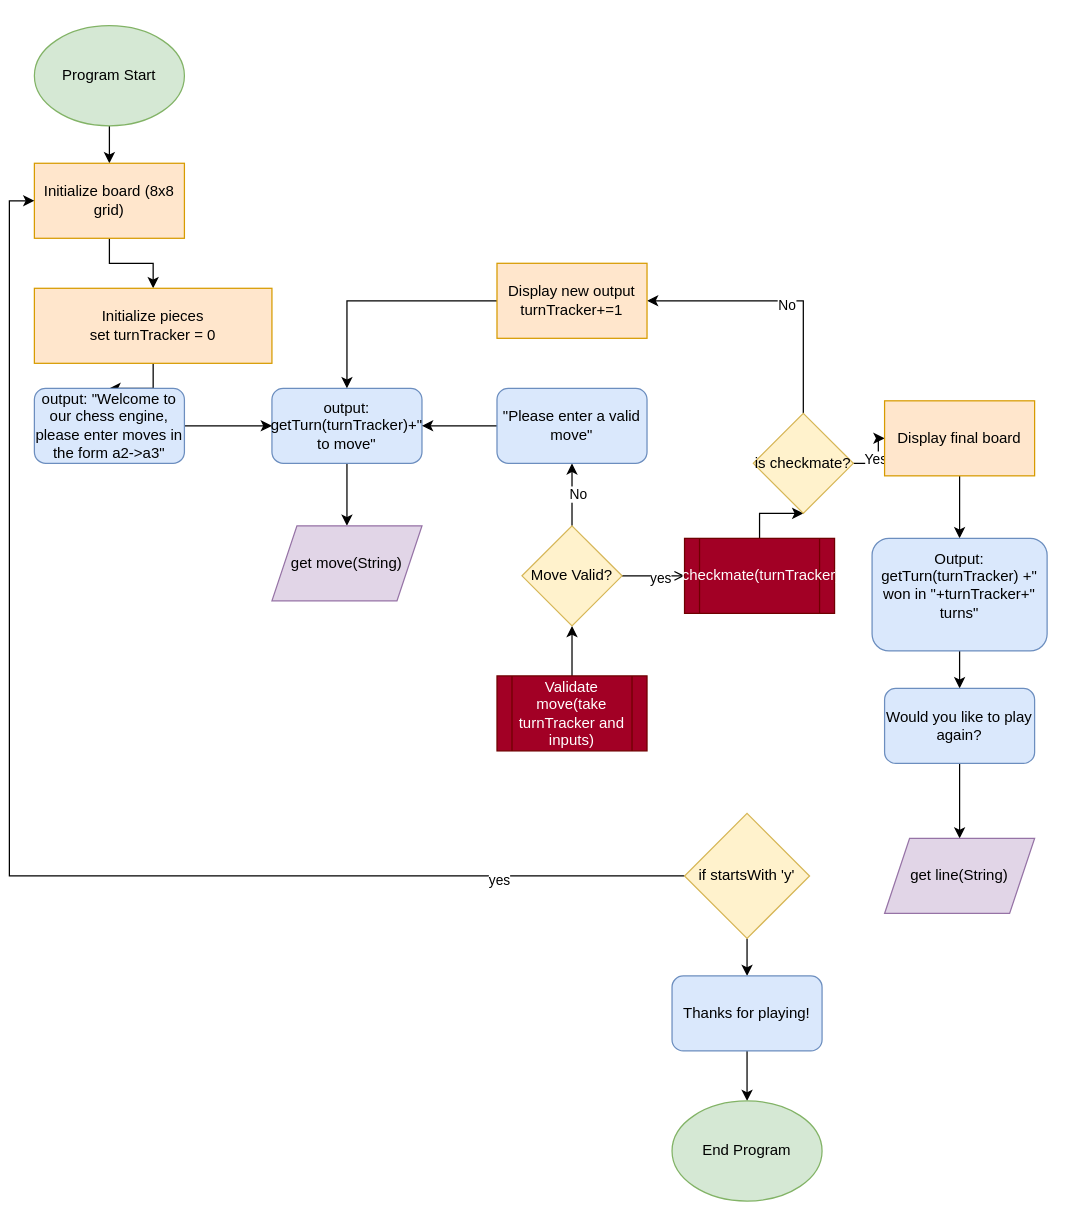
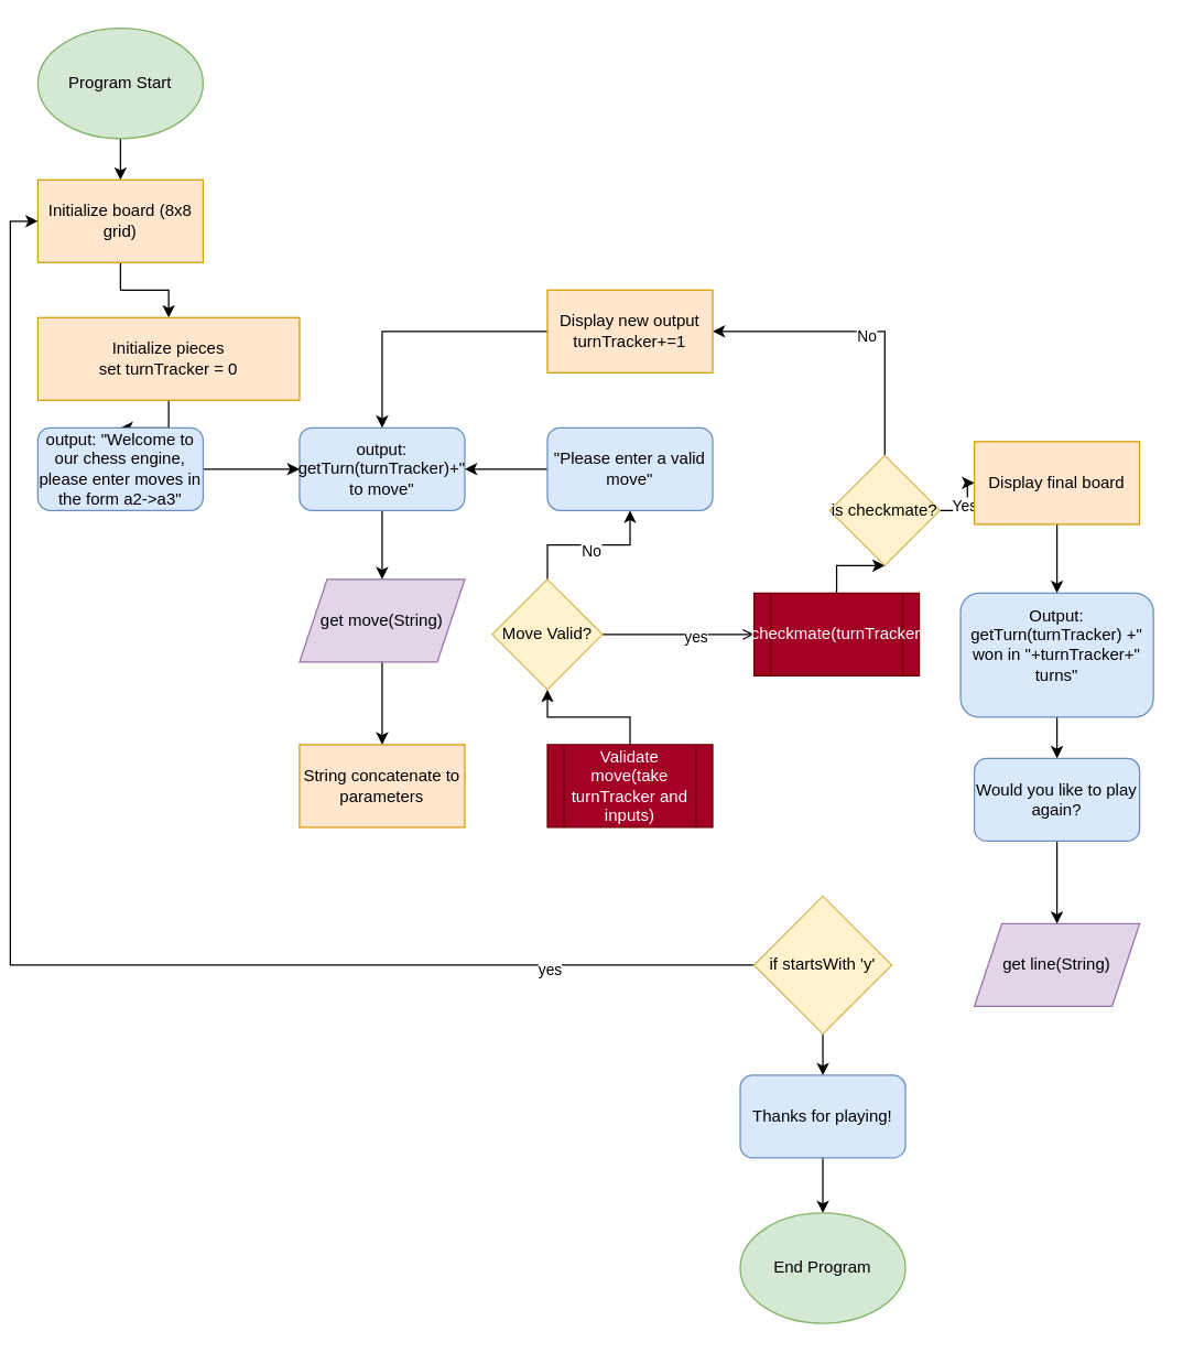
  <mxCell id="0" />
  <mxCell id="1" parent="0" />
  <mxCell id="2" style="edgeStyle=orthogonalEdgeStyle;rounded=0;orthogonalLoop=1;jettySize=auto;html=1;" edge="1" parent="1" source="3" target="5"><mxGeometry relative="1" as="geometry" /></mxCell>
  <mxCell id="3" value="Program Start" style="ellipse;whiteSpace=wrap;html=1;fillColor=#d5e8d4;strokeColor=#82b366;" vertex="1" parent="1"><mxGeometry x="20" y="20" width="120" height="80" as="geometry" /></mxCell>
  <mxCell id="4" style="edgeStyle=orthogonalEdgeStyle;rounded=0;orthogonalLoop=1;jettySize=auto;html=1;entryX=0.5;entryY=0;entryDx=0;entryDy=0;" edge="1" parent="1" source="5" target="7"><mxGeometry relative="1" as="geometry" /></mxCell>
  <mxCell id="5" value="Initialize board (8x8 grid)" style="rounded=0;whiteSpace=wrap;html=1;fillColor=#ffe6cc;strokeColor=#d79b00;" vertex="1" parent="1"><mxGeometry x="20" y="130" width="120" height="60" as="geometry" /></mxCell>
  <mxCell id="6" style="edgeStyle=orthogonalEdgeStyle;rounded=0;orthogonalLoop=1;jettySize=auto;html=1;entryX=0.5;entryY=0;entryDx=0;entryDy=0;" edge="1" parent="1" source="7" target="9"><mxGeometry relative="1" as="geometry"><mxPoint x="80" y="320" as="targetPoint" /></mxGeometry></mxCell>
  <mxCell id="7" value="Initialize pieces&lt;div&gt;set turnTracker = 0&lt;/div&gt;" style="rounded=0;whiteSpace=wrap;html=1;fillColor=#ffe6cc;strokeColor=#d79b00;" vertex="1" parent="1"><mxGeometry x="20" y="230" width="190" height="60" as="geometry" /></mxCell>
  <mxCell id="8" style="edgeStyle=orthogonalEdgeStyle;rounded=0;orthogonalLoop=1;jettySize=auto;html=1;" edge="1" parent="1" source="9" target="11"><mxGeometry relative="1" as="geometry" /></mxCell>
  <mxCell id="9" value="output: &quot;Welcome to our chess engine, please enter moves in the form a2-&amp;gt;a3&quot;" style="rounded=1;whiteSpace=wrap;html=1;fillColor=#dae8fc;strokeColor=#6c8ebf;" vertex="1" parent="1"><mxGeometry x="20" y="310" width="120" height="60" as="geometry" /></mxCell>
  <mxCell id="10" style="edgeStyle=orthogonalEdgeStyle;rounded=0;orthogonalLoop=1;jettySize=auto;html=1;entryX=0.5;entryY=0;entryDx=0;entryDy=0;" edge="1" parent="1" source="11" target="13"><mxGeometry relative="1" as="geometry" /></mxCell>
  <mxCell id="11" value="output:&lt;div&gt;getTurn(turnTracker)+&quot; to move&quot;&lt;/div&gt;" style="rounded=1;whiteSpace=wrap;html=1;fillColor=#dae8fc;strokeColor=#6c8ebf;" vertex="1" parent="1"><mxGeometry x="210" y="310" width="120" height="60" as="geometry" /></mxCell>
+ <mxCell id="12" style="edgeStyle=orthogonalEdgeStyle;rounded=0;orthogonalLoop=1;jettySize=auto;html=1;" edge="1" parent="1" source="13" target="14"><mxGeometry relative="1" as="geometry" /></mxCell>
  <mxCell id="13" value="get move(String)" style="shape=parallelogram;perimeter=parallelogramPerimeter;whiteSpace=wrap;html=1;fixedSize=1;fillColor=#e1d5e7;strokeColor=#9673a6;" vertex="1" parent="1"><mxGeometry x="210" y="420" width="120" height="60" as="geometry" /></mxCell>
+ <mxCell id="14" value="String concatenate to parameters" style="whiteSpace=wrap;html=1;fillColor=#ffe6cc;strokeColor=#d79b00;" vertex="1" parent="1"><mxGeometry x="210" y="540" width="120" height="60" as="geometry" /></mxCell>
  <mxCell id="15" style="edgeStyle=orthogonalEdgeStyle;rounded=0;orthogonalLoop=1;jettySize=auto;html=1;entryX=0.5;entryY=1;entryDx=0;entryDy=0;" edge="1" parent="1" source="16" target="21"><mxGeometry relative="1" as="geometry" /></mxCell>
  <mxCell id="16" value="Validate move(take turnTracker and inputs)" style="shape=process;whiteSpace=wrap;html=1;backgroundOutline=1;fillColor=#a20025;fontColor=#ffffff;strokeColor=#6F0000;" vertex="1" parent="1"><mxGeometry x="390" y="540" width="120" height="60" as="geometry" /></mxCell>
  <mxCell id="17" style="edgeStyle=orthogonalEdgeStyle;rounded=0;orthogonalLoop=1;jettySize=auto;html=1;entryX=0.5;entryY=1;entryDx=0;entryDy=0;" edge="1" parent="1" source="21" target="23"><mxGeometry relative="1" as="geometry" /></mxCell>
  <mxCell id="18" value="No" style="edgeLabel;html=1;align=center;verticalAlign=middle;resizable=0;points=[];" vertex="1" connectable="0" parent="17"><mxGeometry x="0.024" y="-4" relative="1" as="geometry"><mxPoint as="offset" /></mxGeometry></mxCell>
  <mxCell id="19" style="edgeStyle=orthogonalEdgeStyle;rounded=0;orthogonalLoop=1;jettySize=auto;html=1;entryX=0;entryY=0.5;entryDx=0;entryDy=0;endArrow=open;" edge="1" parent="1" source="21" target="25"><mxGeometry relative="1" as="geometry"><mxPoint x="550" y="460" as="targetPoint" /></mxGeometry></mxCell>
  <mxCell id="20" value="yes" style="edgeLabel;html=1;align=center;verticalAlign=middle;resizable=0;points=[];" vertex="1" connectable="0" parent="19"><mxGeometry x="0.212" y="-1" relative="1" as="geometry"><mxPoint as="offset" /></mxGeometry></mxCell>
- <mxCell id="21" value="Move Valid?" style="rhombus;whiteSpace=wrap;html=1;fillColor=#fff2cc;strokeColor=#d6b656;" vertex="1" parent="1"><mxGeometry x="410" y="420" width="80" height="80" as="geometry" /></mxCell>
+ <mxCell id="21" value="Move Valid?" style="rhombus;whiteSpace=wrap;html=1;fillColor=#fff2cc;strokeColor=#d6b656;" vertex="1" parent="1"><mxGeometry x="350" y="420" width="80" height="80" as="geometry" /></mxCell>
  <mxCell id="22" style="edgeStyle=orthogonalEdgeStyle;rounded=0;orthogonalLoop=1;jettySize=auto;html=1;entryX=1;entryY=0.5;entryDx=0;entryDy=0;" edge="1" parent="1" source="23" target="11"><mxGeometry relative="1" as="geometry" /></mxCell>
  <mxCell id="23" value="&quot;Please enter a valid move&quot;" style="rounded=1;whiteSpace=wrap;html=1;fillColor=#dae8fc;strokeColor=#6c8ebf;" vertex="1" parent="1"><mxGeometry x="390" y="310" width="120" height="60" as="geometry" /></mxCell>
  <mxCell id="24" style="edgeStyle=orthogonalEdgeStyle;rounded=0;orthogonalLoop=1;jettySize=auto;html=1;entryX=0.5;entryY=1;entryDx=0;entryDy=0;" edge="1" parent="1" source="25" target="30"><mxGeometry relative="1" as="geometry" /></mxCell>
  <mxCell id="25" value="&amp;nbsp;checkmate(turnTracker)" style="shape=process;whiteSpace=wrap;html=1;backgroundOutline=1;fillColor=#a20025;fontColor=#ffffff;strokeColor=#6F0000;" vertex="1" parent="1"><mxGeometry x="540" y="430" width="120" height="60" as="geometry" /></mxCell>
  <mxCell id="26" style="edgeStyle=orthogonalEdgeStyle;rounded=0;orthogonalLoop=1;jettySize=auto;html=1;exitX=0.5;exitY=0;exitDx=0;exitDy=0;entryX=1;entryY=0.5;entryDx=0;entryDy=0;" edge="1" parent="1" source="30" target="32"><mxGeometry relative="1" as="geometry" /></mxCell>
  <mxCell id="27" value="No" style="edgeLabel;html=1;align=center;verticalAlign=middle;resizable=0;points=[];" vertex="1" connectable="0" parent="26"><mxGeometry x="-0.037" y="3" relative="1" as="geometry"><mxPoint as="offset" /></mxGeometry></mxCell>
  <mxCell id="28" style="edgeStyle=orthogonalEdgeStyle;rounded=0;orthogonalLoop=1;jettySize=auto;html=1;entryX=0;entryY=0.5;entryDx=0;entryDy=0;" edge="1" parent="1" source="30" target="34"><mxGeometry relative="1" as="geometry" /></mxCell>
  <mxCell id="29" value="Yes" style="edgeLabel;html=1;align=center;verticalAlign=middle;resizable=0;points=[];" vertex="1" connectable="0" parent="28"><mxGeometry x="0.067" y="3" relative="1" as="geometry"><mxPoint as="offset" /></mxGeometry></mxCell>
  <mxCell id="30" value="is checkmate?" style="rhombus;whiteSpace=wrap;html=1;fillColor=#fff2cc;strokeColor=#d6b656;" vertex="1" parent="1"><mxGeometry x="595" y="330" width="80" height="80" as="geometry" /></mxCell>
  <mxCell id="31" style="edgeStyle=orthogonalEdgeStyle;rounded=0;orthogonalLoop=1;jettySize=auto;html=1;entryX=0.5;entryY=0;entryDx=0;entryDy=0;" edge="1" parent="1" source="32" target="11"><mxGeometry relative="1" as="geometry" /></mxCell>
  <mxCell id="32" value="Display new output&lt;div&gt;turnTracker+=1&lt;/div&gt;" style="rounded=0;whiteSpace=wrap;html=1;fillColor=#ffe6cc;strokeColor=#d79b00;" vertex="1" parent="1"><mxGeometry x="390" y="210" width="120" height="60" as="geometry" /></mxCell>
  <mxCell id="33" style="edgeStyle=orthogonalEdgeStyle;rounded=0;orthogonalLoop=1;jettySize=auto;html=1;" edge="1" parent="1" source="34" target="36"><mxGeometry relative="1" as="geometry" /></mxCell>
  <mxCell id="34" value="Display final board" style="rounded=0;whiteSpace=wrap;html=1;fillColor=#ffe6cc;strokeColor=#d79b00;" vertex="1" parent="1"><mxGeometry x="700" y="320" width="120" height="60" as="geometry" /></mxCell>
  <mxCell id="35" style="edgeStyle=orthogonalEdgeStyle;rounded=0;orthogonalLoop=1;jettySize=auto;html=1;entryX=0.5;entryY=0;entryDx=0;entryDy=0;" edge="1" parent="1" source="36" target="42"><mxGeometry relative="1" as="geometry" /></mxCell>
  <mxCell id="36" value="Output:&lt;div&gt;getTurn(turnTracker) +&quot; won in &quot;+turnTracker+&quot; turns&quot;&lt;br&gt;&lt;div&gt;&lt;br&gt;&lt;/div&gt;&lt;/div&gt;" style="rounded=1;whiteSpace=wrap;html=1;fillColor=#dae8fc;strokeColor=#6c8ebf;" vertex="1" parent="1"><mxGeometry x="690" y="430" width="140" height="90" as="geometry" /></mxCell>
  <mxCell id="37" style="edgeStyle=orthogonalEdgeStyle;rounded=0;orthogonalLoop=1;jettySize=auto;html=1;entryX=0;entryY=0.5;entryDx=0;entryDy=0;" edge="1" parent="1" source="40" target="5"><mxGeometry relative="1" as="geometry" /></mxCell>
  <mxCell id="38" value="yes" style="edgeLabel;html=1;align=center;verticalAlign=middle;resizable=0;points=[];" vertex="1" connectable="0" parent="37"><mxGeometry x="-0.73" y="3" relative="1" as="geometry"><mxPoint as="offset" /></mxGeometry></mxCell>
  <mxCell id="39" style="edgeStyle=orthogonalEdgeStyle;rounded=0;orthogonalLoop=1;jettySize=auto;html=1;entryX=0.5;entryY=0;entryDx=0;entryDy=0;" edge="1" parent="1" source="40" target="45"><mxGeometry relative="1" as="geometry" /></mxCell>
  <mxCell id="40" value="if startsWith 'y'" style="rhombus;whiteSpace=wrap;html=1;fillColor=#fff2cc;strokeColor=#d6b656;" vertex="1" parent="1"><mxGeometry x="540" y="650" width="100" height="100" as="geometry" /></mxCell>
  <mxCell id="41" style="edgeStyle=orthogonalEdgeStyle;rounded=0;orthogonalLoop=1;jettySize=auto;html=1;" edge="1" parent="1" source="42" target="43"><mxGeometry relative="1" as="geometry" /></mxCell>
  <mxCell id="42" value="Would you like to play again?" style="rounded=1;whiteSpace=wrap;html=1;fillColor=#dae8fc;strokeColor=#6c8ebf;" vertex="1" parent="1"><mxGeometry x="700" y="550" width="120" height="60" as="geometry" /></mxCell>
  <mxCell id="43" value="get line(String)" style="shape=parallelogram;perimeter=parallelogramPerimeter;whiteSpace=wrap;html=1;fixedSize=1;fillColor=#e1d5e7;strokeColor=#9673a6;" vertex="1" parent="1"><mxGeometry x="700" y="670" width="120" height="60" as="geometry" /></mxCell>
  <mxCell id="44" style="edgeStyle=orthogonalEdgeStyle;rounded=0;orthogonalLoop=1;jettySize=auto;html=1;entryX=0.5;entryY=0;entryDx=0;entryDy=0;" edge="1" parent="1" source="45" target="46"><mxGeometry relative="1" as="geometry" /></mxCell>
  <mxCell id="45" value="Thanks for playing!" style="rounded=1;whiteSpace=wrap;html=1;fillColor=#dae8fc;strokeColor=#6c8ebf;" vertex="1" parent="1"><mxGeometry x="530" y="780" width="120" height="60" as="geometry" /></mxCell>
  <mxCell id="46" value="End Program" style="ellipse;whiteSpace=wrap;html=1;fillColor=#d5e8d4;strokeColor=#82b366;" vertex="1" parent="1"><mxGeometry x="530" y="880" width="120" height="80" as="geometry" /></mxCell>
